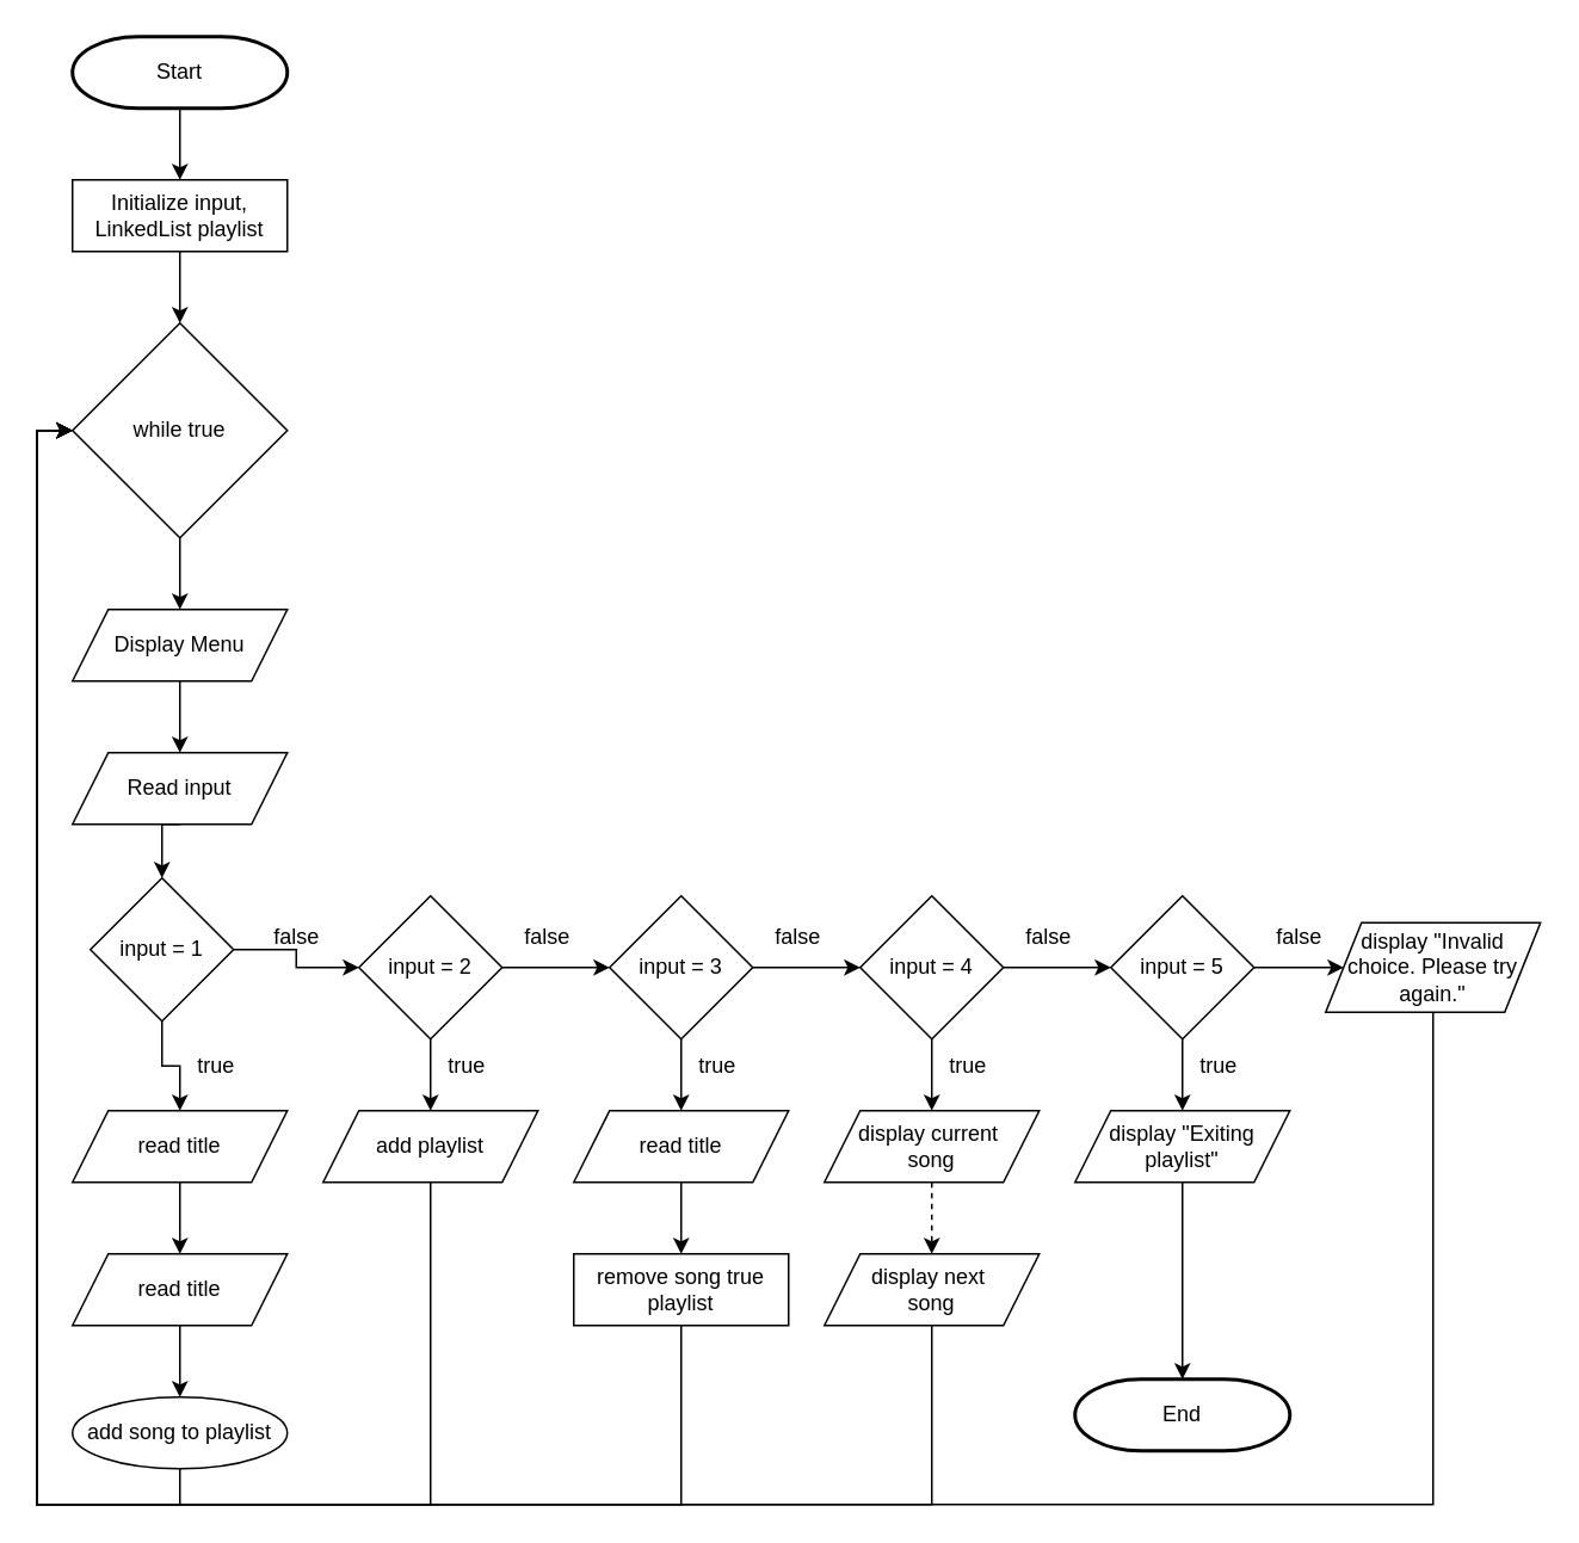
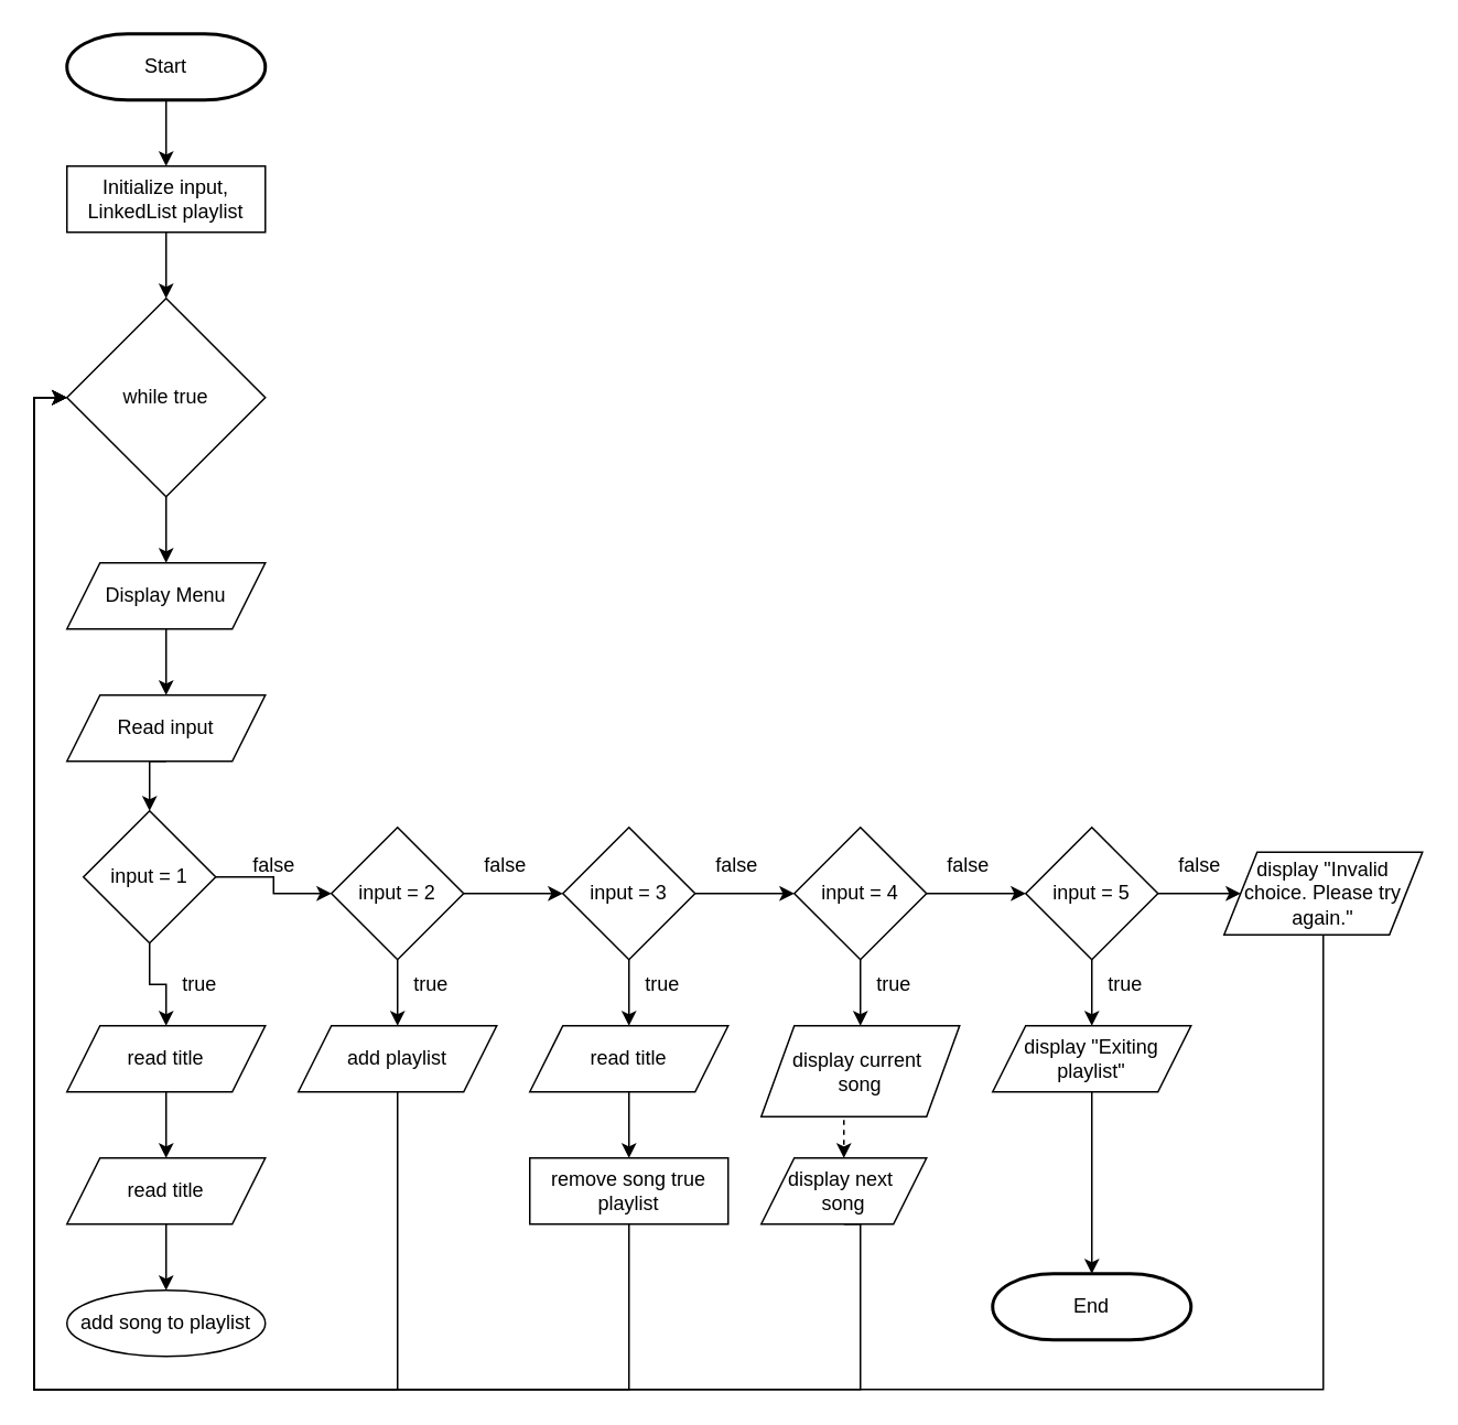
  <mxCell id="0" />
  <mxCell id="1" parent="0" />
  <mxCell id="2" style="edgeStyle=orthogonalEdgeStyle;rounded=0;orthogonalLoop=1;jettySize=auto;html=1;exitX=0.5;exitY=1;exitDx=0;exitDy=0;exitPerimeter=0;entryX=0.5;entryY=0;entryDx=0;entryDy=0;" edge="1" parent="1" source="3" target="7"><mxGeometry relative="1" as="geometry" /></mxCell>
  <mxCell id="3" value="Start" style="strokeWidth=2;html=1;shape=mxgraph.flowchart.terminator;whiteSpace=wrap;" vertex="1" parent="1"><mxGeometry x="40" y="20" width="120" height="40" as="geometry" /></mxCell>
  <mxCell id="4" style="edgeStyle=orthogonalEdgeStyle;rounded=0;orthogonalLoop=1;jettySize=auto;html=1;exitX=0.5;exitY=1;exitDx=0;exitDy=0;entryX=0.5;entryY=0;entryDx=0;entryDy=0;" edge="1" parent="1" source="5" target="9"><mxGeometry relative="1" as="geometry" /></mxCell>
  <mxCell id="5" value="Display Menu" style="shape=parallelogram;perimeter=parallelogramPerimeter;whiteSpace=wrap;html=1;fixedSize=1;" vertex="1" parent="1"><mxGeometry x="40" y="340" width="120" height="40" as="geometry" /></mxCell>
  <mxCell id="6" style="edgeStyle=orthogonalEdgeStyle;rounded=0;orthogonalLoop=1;jettySize=auto;html=1;exitX=0.5;exitY=1;exitDx=0;exitDy=0;entryX=0.5;entryY=0;entryDx=0;entryDy=0;" edge="1" parent="1" source="7" target="20"><mxGeometry relative="1" as="geometry" /></mxCell>
  <mxCell id="7" value="Initialize input, LinkedList playlist" style="rounded=0;whiteSpace=wrap;html=1;" vertex="1" parent="1"><mxGeometry x="40" y="100" width="120" height="40" as="geometry" /></mxCell>
  <mxCell id="8" style="edgeStyle=orthogonalEdgeStyle;rounded=0;orthogonalLoop=1;jettySize=auto;html=1;exitX=0.5;exitY=1;exitDx=0;exitDy=0;entryX=0.5;entryY=0;entryDx=0;entryDy=0;" edge="1" parent="1" source="9" target="12"><mxGeometry relative="1" as="geometry" /></mxCell>
  <mxCell id="9" value="Read input" style="shape=parallelogram;perimeter=parallelogramPerimeter;whiteSpace=wrap;html=1;fixedSize=1;" vertex="1" parent="1"><mxGeometry x="40" y="420" width="120" height="40" as="geometry" /></mxCell>
  <mxCell id="10" style="edgeStyle=orthogonalEdgeStyle;rounded=0;orthogonalLoop=1;jettySize=auto;html=1;exitX=0.5;exitY=1;exitDx=0;exitDy=0;entryX=0.5;entryY=0;entryDx=0;entryDy=0;" edge="1" parent="1" source="12" target="28"><mxGeometry relative="1" as="geometry" /></mxCell>
  <mxCell id="11" style="edgeStyle=orthogonalEdgeStyle;rounded=0;orthogonalLoop=1;jettySize=auto;html=1;exitX=1;exitY=0.5;exitDx=0;exitDy=0;entryX=0;entryY=0.5;entryDx=0;entryDy=0;" edge="1" parent="1" source="12" target="15"><mxGeometry relative="1" as="geometry" /></mxCell>
  <mxCell id="12" value="input = 1" style="rhombus;whiteSpace=wrap;html=1;" vertex="1" parent="1"><mxGeometry x="50" y="490" width="80" height="80" as="geometry" /></mxCell>
  <mxCell id="13" style="edgeStyle=orthogonalEdgeStyle;rounded=0;orthogonalLoop=1;jettySize=auto;html=1;exitX=0.5;exitY=1;exitDx=0;exitDy=0;entryX=0.5;entryY=0;entryDx=0;entryDy=0;" edge="1" parent="1" source="15" target="34"><mxGeometry relative="1" as="geometry" /></mxCell>
  <mxCell id="14" style="edgeStyle=orthogonalEdgeStyle;rounded=0;orthogonalLoop=1;jettySize=auto;html=1;exitX=1;exitY=0.5;exitDx=0;exitDy=0;entryX=0;entryY=0.5;entryDx=0;entryDy=0;" edge="1" parent="1" source="15" target="18"><mxGeometry relative="1" as="geometry" /></mxCell>
  <mxCell id="15" value="input = 2" style="rhombus;whiteSpace=wrap;html=1;" vertex="1" parent="1"><mxGeometry x="200" y="500" width="80" height="80" as="geometry" /></mxCell>
  <mxCell id="16" style="edgeStyle=orthogonalEdgeStyle;rounded=0;orthogonalLoop=1;jettySize=auto;html=1;exitX=0.5;exitY=1;exitDx=0;exitDy=0;entryX=0.5;entryY=0;entryDx=0;entryDy=0;" edge="1" parent="1" source="18" target="36"><mxGeometry relative="1" as="geometry" /></mxCell>
  <mxCell id="17" style="edgeStyle=orthogonalEdgeStyle;rounded=0;orthogonalLoop=1;jettySize=auto;html=1;exitX=1;exitY=0.5;exitDx=0;exitDy=0;entryX=0;entryY=0.5;entryDx=0;entryDy=0;" edge="1" parent="1" source="18" target="23"><mxGeometry relative="1" as="geometry" /></mxCell>
  <mxCell id="18" value="input = 3" style="rhombus;whiteSpace=wrap;html=1;" vertex="1" parent="1"><mxGeometry x="340" y="500" width="80" height="80" as="geometry" /></mxCell>
  <mxCell id="19" style="edgeStyle=orthogonalEdgeStyle;rounded=0;orthogonalLoop=1;jettySize=auto;html=1;exitX=0.5;exitY=1;exitDx=0;exitDy=0;entryX=0.5;entryY=0;entryDx=0;entryDy=0;" edge="1" parent="1" source="20" target="5"><mxGeometry relative="1" as="geometry" /></mxCell>
  <mxCell id="20" value="while true" style="rhombus;whiteSpace=wrap;html=1;" vertex="1" parent="1"><mxGeometry x="40" y="180" width="120" height="120" as="geometry" /></mxCell>
  <mxCell id="21" style="edgeStyle=orthogonalEdgeStyle;rounded=0;orthogonalLoop=1;jettySize=auto;html=1;exitX=0.5;exitY=1;exitDx=0;exitDy=0;entryX=0.5;entryY=0;entryDx=0;entryDy=0;" edge="1" parent="1" source="23" target="40"><mxGeometry relative="1" as="geometry" /></mxCell>
  <mxCell id="22" style="edgeStyle=orthogonalEdgeStyle;rounded=0;orthogonalLoop=1;jettySize=auto;html=1;exitX=1;exitY=0.5;exitDx=0;exitDy=0;entryX=0;entryY=0.5;entryDx=0;entryDy=0;" edge="1" parent="1" source="23" target="26"><mxGeometry relative="1" as="geometry" /></mxCell>
  <mxCell id="23" value="input = 4" style="rhombus;whiteSpace=wrap;html=1;" vertex="1" parent="1"><mxGeometry x="480" y="500" width="80" height="80" as="geometry" /></mxCell>
  <mxCell id="24" style="edgeStyle=orthogonalEdgeStyle;rounded=0;orthogonalLoop=1;jettySize=auto;html=1;exitX=0.5;exitY=1;exitDx=0;exitDy=0;entryX=0.5;entryY=0;entryDx=0;entryDy=0;" edge="1" parent="1" source="26" target="43"><mxGeometry relative="1" as="geometry" /></mxCell>
  <mxCell id="25" style="edgeStyle=orthogonalEdgeStyle;rounded=0;orthogonalLoop=1;jettySize=auto;html=1;exitX=1;exitY=0.5;exitDx=0;exitDy=0;entryX=0;entryY=0.5;entryDx=0;entryDy=0;" edge="1" parent="1" source="26" target="45"><mxGeometry relative="1" as="geometry" /></mxCell>
  <mxCell id="26" value="input = 5" style="rhombus;whiteSpace=wrap;html=1;" vertex="1" parent="1"><mxGeometry x="620" y="500" width="80" height="80" as="geometry" /></mxCell>
  <mxCell id="27" style="edgeStyle=orthogonalEdgeStyle;rounded=0;orthogonalLoop=1;jettySize=auto;html=1;exitX=0.5;exitY=1;exitDx=0;exitDy=0;entryX=0.5;entryY=0;entryDx=0;entryDy=0;" edge="1" parent="1" source="28" target="30"><mxGeometry relative="1" as="geometry" /></mxCell>
  <mxCell id="28" value="read title" style="shape=parallelogram;perimeter=parallelogramPerimeter;whiteSpace=wrap;html=1;fixedSize=1;" vertex="1" parent="1"><mxGeometry x="40" y="620" width="120" height="40" as="geometry" /></mxCell>
  <mxCell id="29" style="edgeStyle=orthogonalEdgeStyle;rounded=0;orthogonalLoop=1;jettySize=auto;html=1;exitX=0.5;exitY=1;exitDx=0;exitDy=0;entryX=0.5;entryY=0;entryDx=0;entryDy=0;" edge="1" parent="1" source="30" target="32"><mxGeometry relative="1" as="geometry" /></mxCell>
  <mxCell id="30" value="read title" style="shape=parallelogram;perimeter=parallelogramPerimeter;whiteSpace=wrap;html=1;fixedSize=1;" vertex="1" parent="1"><mxGeometry x="40" y="700" width="120" height="40" as="geometry" /></mxCell>
- <mxCell id="31" style="edgeStyle=orthogonalEdgeStyle;rounded=0;orthogonalLoop=1;jettySize=auto;html=1;exitX=0.5;exitY=1;exitDx=0;exitDy=0;entryX=0;entryY=0.5;entryDx=0;entryDy=0;" edge="1" parent="1" source="32" target="20"><mxGeometry relative="1" as="geometry" /></mxCell>
  <mxCell id="32" value="add song to playlist" style="ellipse;whiteSpace=wrap;html=1;" vertex="1" parent="1"><mxGeometry x="40" y="780" width="120" height="40" as="geometry" /></mxCell>
  <mxCell id="33" style="edgeStyle=orthogonalEdgeStyle;rounded=0;orthogonalLoop=1;jettySize=auto;html=1;exitX=0.5;exitY=1;exitDx=0;exitDy=0;entryX=0;entryY=0.5;entryDx=0;entryDy=0;" edge="1" parent="1" source="34" target="20"><mxGeometry relative="1" as="geometry"><Array as="points"><mxPoint x="240" y="840" /><mxPoint x="20" y="840" /><mxPoint x="20" y="240" /></Array></mxGeometry></mxCell>
  <mxCell id="34" value="add playlist" style="shape=parallelogram;perimeter=parallelogramPerimeter;whiteSpace=wrap;html=1;fixedSize=1;" vertex="1" parent="1"><mxGeometry x="180" y="620" width="120" height="40" as="geometry" /></mxCell>
  <mxCell id="35" style="edgeStyle=orthogonalEdgeStyle;rounded=0;orthogonalLoop=1;jettySize=auto;html=1;exitX=0.5;exitY=1;exitDx=0;exitDy=0;entryX=0.5;entryY=0;entryDx=0;entryDy=0;" edge="1" parent="1" source="36" target="38"><mxGeometry relative="1" as="geometry" /></mxCell>
  <mxCell id="36" value="read title" style="shape=parallelogram;perimeter=parallelogramPerimeter;whiteSpace=wrap;html=1;fixedSize=1;" vertex="1" parent="1"><mxGeometry x="320" y="620" width="120" height="40" as="geometry" /></mxCell>
  <mxCell id="37" style="edgeStyle=orthogonalEdgeStyle;rounded=0;orthogonalLoop=1;jettySize=auto;html=1;exitX=0.5;exitY=1;exitDx=0;exitDy=0;" edge="1" parent="1" source="38"><mxGeometry relative="1" as="geometry"><mxPoint x="40" y="240" as="targetPoint" /><Array as="points"><mxPoint x="380" y="840" /><mxPoint x="20" y="840" /><mxPoint x="20" y="240" /></Array></mxGeometry></mxCell>
  <mxCell id="38" value="remove song true playlist" style="rounded=0;whiteSpace=wrap;html=1;" vertex="1" parent="1"><mxGeometry x="320" y="700" width="120" height="40" as="geometry" /></mxCell>
  <mxCell id="39" style="edgeStyle=orthogonalEdgeStyle;rounded=0;orthogonalLoop=1;jettySize=auto;html=1;exitX=0.5;exitY=1;exitDx=0;exitDy=0;entryX=0.5;entryY=0;entryDx=0;entryDy=0;dashed=1;" edge="1" parent="1" source="40" target="42"><mxGeometry relative="1" as="geometry" /></mxCell>
- <mxCell id="40" value="display current&amp;nbsp;&lt;div&gt;song&lt;/div&gt;" style="shape=parallelogram;perimeter=parallelogramPerimeter;whiteSpace=wrap;html=1;fixedSize=1;" vertex="1" parent="1"><mxGeometry x="460" y="620" width="120" height="40" as="geometry" /></mxCell>
+ <mxCell id="40" value="display current&amp;nbsp;&lt;div&gt;song&lt;/div&gt;" style="shape=parallelogram;perimeter=parallelogramPerimeter;whiteSpace=wrap;html=1;fixedSize=1;" vertex="1" parent="1"><mxGeometry x="460" y="620" width="120" height="55" as="geometry" /></mxCell>
  <mxCell id="41" style="edgeStyle=orthogonalEdgeStyle;rounded=0;orthogonalLoop=1;jettySize=auto;html=1;exitX=0.5;exitY=1;exitDx=0;exitDy=0;entryX=0;entryY=0.5;entryDx=0;entryDy=0;" edge="1" parent="1" source="42" target="20"><mxGeometry relative="1" as="geometry"><Array as="points"><mxPoint x="520" y="840" /><mxPoint x="20" y="840" /><mxPoint x="20" y="240" /></Array></mxGeometry></mxCell>
- <mxCell id="42" value="display next&amp;nbsp;&lt;div&gt;song&lt;/div&gt;" style="shape=parallelogram;perimeter=parallelogramPerimeter;whiteSpace=wrap;html=1;fixedSize=1;" vertex="1" parent="1"><mxGeometry x="460" y="700" width="120" height="40" as="geometry" /></mxCell>
+ <mxCell id="42" value="display next&amp;nbsp;&lt;div&gt;song&lt;/div&gt;" style="shape=parallelogram;perimeter=parallelogramPerimeter;whiteSpace=wrap;html=1;fixedSize=1;" vertex="1" parent="1"><mxGeometry x="460" y="700" width="100" height="40" as="geometry" /></mxCell>
  <mxCell id="43" value="display &quot;Exiting playlist&quot;" style="shape=parallelogram;perimeter=parallelogramPerimeter;whiteSpace=wrap;html=1;fixedSize=1;" vertex="1" parent="1"><mxGeometry x="600" y="620" width="120" height="40" as="geometry" /></mxCell>
  <mxCell id="44" style="edgeStyle=orthogonalEdgeStyle;rounded=0;orthogonalLoop=1;jettySize=auto;html=1;exitX=0.5;exitY=1;exitDx=0;exitDy=0;" edge="1" parent="1" source="45"><mxGeometry relative="1" as="geometry"><mxPoint x="40" y="240" as="targetPoint" /><Array as="points"><mxPoint x="800" y="840" /><mxPoint x="20" y="840" /><mxPoint x="20" y="240" /></Array></mxGeometry></mxCell>
  <mxCell id="45" value="display &quot;Invalid choice. Please try again.&quot;" style="shape=parallelogram;perimeter=parallelogramPerimeter;whiteSpace=wrap;html=1;fixedSize=1;" vertex="1" parent="1"><mxGeometry x="740" y="515" width="120" height="50" as="geometry" /></mxCell>
  <mxCell id="46" value="End" style="strokeWidth=2;html=1;shape=mxgraph.flowchart.terminator;whiteSpace=wrap;" vertex="1" parent="1"><mxGeometry x="600" y="770" width="120" height="40" as="geometry" /></mxCell>
  <mxCell id="47" style="edgeStyle=orthogonalEdgeStyle;rounded=0;orthogonalLoop=1;jettySize=auto;html=1;exitX=0.5;exitY=1;exitDx=0;exitDy=0;entryX=0.5;entryY=0;entryDx=0;entryDy=0;entryPerimeter=0;" edge="1" parent="1" source="43" target="46"><mxGeometry relative="1" as="geometry" /></mxCell>
  <mxCell id="48" value="false" style="text;html=1;align=center;verticalAlign=middle;resizable=0;points=[];autosize=1;strokeColor=none;fillColor=none;" vertex="1" parent="1"><mxGeometry x="140" y="508" width="50" height="30" as="geometry" /></mxCell>
  <mxCell id="49" value="false" style="text;html=1;align=center;verticalAlign=middle;resizable=0;points=[];autosize=1;strokeColor=none;fillColor=none;" vertex="1" parent="1"><mxGeometry x="280" y="508" width="50" height="30" as="geometry" /></mxCell>
  <mxCell id="50" value="false" style="text;html=1;align=center;verticalAlign=middle;resizable=0;points=[];autosize=1;strokeColor=none;fillColor=none;" vertex="1" parent="1"><mxGeometry x="420" y="508" width="50" height="30" as="geometry" /></mxCell>
  <mxCell id="51" value="false" style="text;html=1;align=center;verticalAlign=middle;resizable=0;points=[];autosize=1;strokeColor=none;fillColor=none;" vertex="1" parent="1"><mxGeometry x="560" y="508" width="50" height="30" as="geometry" /></mxCell>
  <mxCell id="52" value="false" style="text;html=1;align=center;verticalAlign=middle;resizable=0;points=[];autosize=1;strokeColor=none;fillColor=none;" vertex="1" parent="1"><mxGeometry x="700" y="508" width="50" height="30" as="geometry" /></mxCell>
  <mxCell id="53" value="true" style="text;html=1;align=center;verticalAlign=middle;resizable=0;points=[];autosize=1;strokeColor=none;fillColor=none;" vertex="1" parent="1"><mxGeometry x="100" y="580" width="40" height="30" as="geometry" /></mxCell>
  <mxCell id="54" value="true" style="text;html=1;align=center;verticalAlign=middle;resizable=0;points=[];autosize=1;strokeColor=none;fillColor=none;" vertex="1" parent="1"><mxGeometry x="240" y="580" width="40" height="30" as="geometry" /></mxCell>
  <mxCell id="55" value="true" style="text;html=1;align=center;verticalAlign=middle;resizable=0;points=[];autosize=1;strokeColor=none;fillColor=none;" vertex="1" parent="1"><mxGeometry x="380" y="580" width="40" height="30" as="geometry" /></mxCell>
  <mxCell id="56" value="true" style="text;html=1;align=center;verticalAlign=middle;resizable=0;points=[];autosize=1;strokeColor=none;fillColor=none;" vertex="1" parent="1"><mxGeometry x="520" y="580" width="40" height="30" as="geometry" /></mxCell>
  <mxCell id="57" value="true" style="text;html=1;align=center;verticalAlign=middle;resizable=0;points=[];autosize=1;strokeColor=none;fillColor=none;" vertex="1" parent="1"><mxGeometry x="660" y="580" width="40" height="30" as="geometry" /></mxCell>
